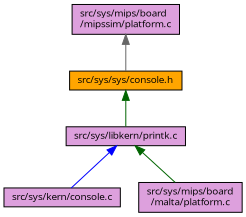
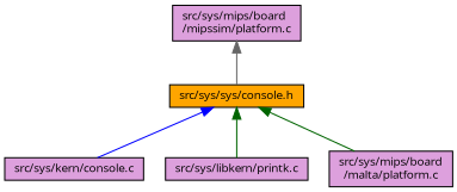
  digraph {
    fontname="Open Sans"
    node [color=black fillcolor=plum fontname="Open Sans" fontsize=10 shape=record style=filled]
    edge [color=darkgreen dir=back fontname="Open Sans" fontsize=10 labelfontname=Helvetica labelfontsize=10 style=solid]
    n1 [fillcolor=orange fontcolor=black height=0.2 label="src/sys/sys/console.h" width=0.4]
    n2 [height=0.2 label="src/sys/kern/console.c" width=0.4]
    n3 [height=0.2 label="src/sys/libkern/printk.c" width=0.4]
    n4 [height=0.2 label="src/sys/mips/board\l/malta/platform.c" width=0.4]
    n5 [height=0.2 label="src/sys/mips/board\l/mipssim/platform.c" width=0.4]
-   n3 -> n2 [color=blue]
+   n1 -> n2 [color=blue]
    n1 -> n3
-   n3 -> n4
+   n1 -> n4
    n5 -> n1 [color=gray40]
  }
